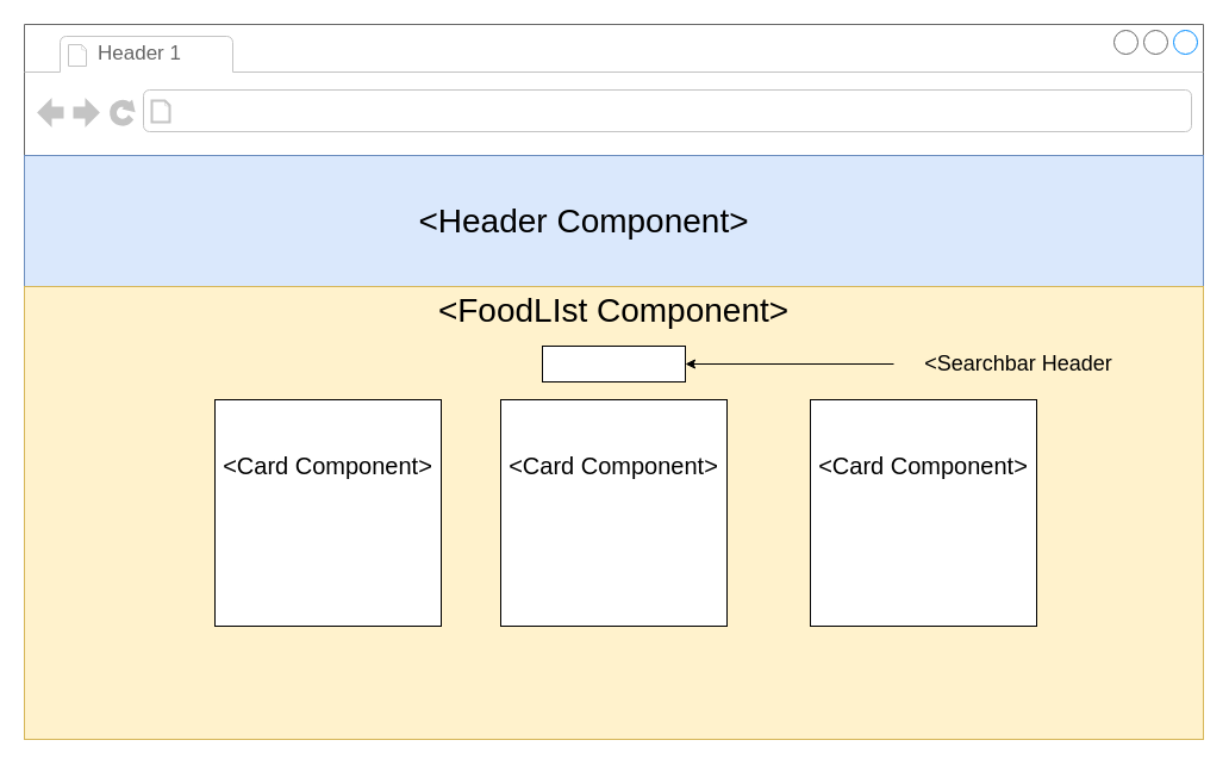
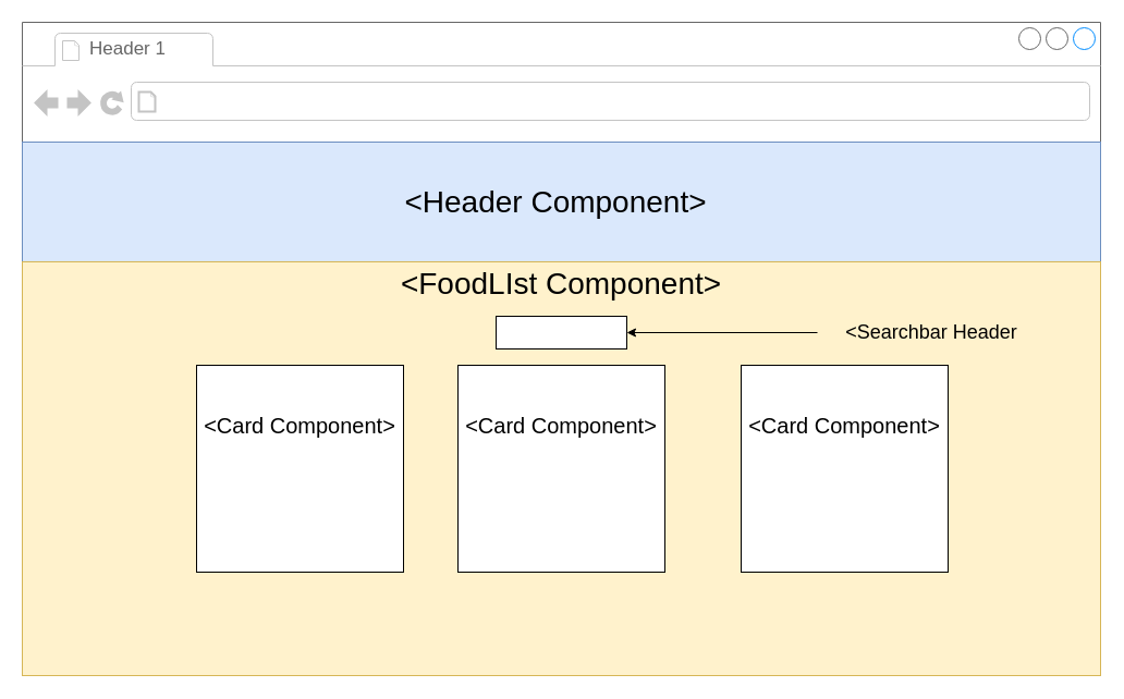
  <mxCell id="0" />
  <mxCell id="1" parent="0" />
  <mxCell id="2" value="" style="strokeWidth=1;shadow=0;dashed=0;align=center;html=1;shape=mxgraph.mockup.containers.browserWindow;rSize=0;strokeColor=#666666;strokeColor2=#008cff;strokeColor3=#c4c4c4;mainText=,;recursiveResize=0;" vertex="1" parent="1"><mxGeometry x="20" y="20" width="990" height="600" as="geometry" /></mxCell>
  <mxCell id="3" value="Header 1" style="strokeWidth=1;shadow=0;dashed=0;align=center;html=1;shape=mxgraph.mockup.containers.anchor;fontSize=17;fontColor=#666666;align=left;" vertex="1" parent="2"><mxGeometry x="60" y="12" width="110" height="26" as="geometry" /></mxCell>
  <mxCell id="4" value="" style="strokeWidth=1;shadow=0;dashed=0;align=center;html=1;shape=mxgraph.mockup.containers.anchor;rSize=0;fontSize=17;fontColor=#666666;align=left;" vertex="1" parent="2"><mxGeometry x="130" y="60" width="250" height="26" as="geometry" /></mxCell>
  <mxCell id="5" value="" style="rounded=0;whiteSpace=wrap;html=1;fillColor=#dae8fc;strokeColor=#6c8ebf;" vertex="1" parent="2"><mxGeometry y="110" width="990" height="110" as="geometry" /></mxCell>
- <mxCell id="6" value="&lt;span style=&quot;font-size: 28px&quot;&gt;&amp;lt;Header Component&amp;gt;&lt;/span&gt;" style="text;html=1;strokeColor=none;fillColor=none;align=center;verticalAlign=middle;whiteSpace=wrap;rounded=0;" vertex="1" parent="2"><mxGeometry x="280" y="145" width="380" height="40" as="geometry" /></mxCell>
+ <mxCell id="6" value="&lt;span style=&quot;font-size: 28px&quot;&gt;&amp;lt;Header Component&amp;gt;&lt;/span&gt;" style="text;html=1;strokeColor=none;fillColor=none;align=center;verticalAlign=middle;whiteSpace=wrap;rounded=0;" vertex="1" parent="2"><mxGeometry x="300" y="145" width="380" height="40" as="geometry" /></mxCell>
  <mxCell id="7" value="" style="rounded=0;whiteSpace=wrap;html=1;fillColor=#fff2cc;strokeColor=#d6b656;" vertex="1" parent="2"><mxGeometry y="220" width="990" height="380" as="geometry" /></mxCell>
  <mxCell id="8" value="&lt;font style=&quot;font-size: 28px&quot;&gt;&amp;lt;FoodLIst Component&amp;gt;&lt;/font&gt;" style="text;html=1;strokeColor=none;fillColor=none;align=center;verticalAlign=middle;whiteSpace=wrap;rounded=0;" vertex="1" parent="2"><mxGeometry x="250" y="230" width="490" height="20" as="geometry" /></mxCell>
  <mxCell id="9" value="&lt;font style=&quot;font-size: 20px&quot;&gt;&amp;lt;Card Component&amp;gt;&lt;/font&gt;" style="text;html=1;strokeColor=none;fillColor=none;align=center;verticalAlign=middle;whiteSpace=wrap;rounded=0;" vertex="1" parent="2"><mxGeometry x="150" y="320" width="210" height="80" as="geometry" /></mxCell>
  <mxCell id="10" value="" style="whiteSpace=wrap;html=1;aspect=fixed;" vertex="1" parent="2"><mxGeometry x="160" y="315" width="190" height="190" as="geometry" /></mxCell>
  <mxCell id="11" value="" style="whiteSpace=wrap;html=1;aspect=fixed;" vertex="1" parent="2"><mxGeometry x="400" y="315" width="190" height="190" as="geometry" /></mxCell>
  <mxCell id="12" value="" style="whiteSpace=wrap;html=1;aspect=fixed;" vertex="1" parent="2"><mxGeometry x="660" y="315" width="190" height="190" as="geometry" /></mxCell>
  <mxCell id="13" value="&lt;font style=&quot;font-size: 20px&quot;&gt;&amp;lt;Card Component&amp;gt;&lt;/font&gt;" style="text;html=1;strokeColor=none;fillColor=none;align=center;verticalAlign=middle;whiteSpace=wrap;rounded=0;" vertex="1" parent="2"><mxGeometry x="390" y="330" width="210" height="80" as="geometry" /></mxCell>
  <mxCell id="14" value="&lt;font style=&quot;font-size: 20px&quot;&gt;&amp;lt;Card Component&amp;gt;&lt;/font&gt;" style="text;html=1;strokeColor=none;fillColor=none;align=center;verticalAlign=middle;whiteSpace=wrap;rounded=0;" vertex="1" parent="2"><mxGeometry x="150" y="330" width="210" height="80" as="geometry" /></mxCell>
  <mxCell id="15" value="" style="rounded=0;whiteSpace=wrap;html=1;" vertex="1" parent="2"><mxGeometry x="435" y="270" width="120" height="30" as="geometry" /></mxCell>
  <mxCell id="16" style="edgeStyle=orthogonalEdgeStyle;rounded=0;orthogonalLoop=1;jettySize=auto;html=1;entryX=1;entryY=0.5;entryDx=0;entryDy=0;" edge="1" parent="2" source="17" target="15"><mxGeometry relative="1" as="geometry" /></mxCell>
  <mxCell id="17" value="&lt;font style=&quot;font-size: 18px&quot;&gt;&amp;lt;Searchbar Header&lt;/font&gt;" style="text;html=1;strokeColor=none;fillColor=none;align=center;verticalAlign=middle;whiteSpace=wrap;rounded=0;" vertex="1" parent="2"><mxGeometry x="730" y="275" width="210" height="20" as="geometry" /></mxCell>
  <mxCell id="18" value="&lt;font style=&quot;font-size: 20px&quot;&gt;&amp;lt;Card Component&amp;gt;&lt;/font&gt;" style="text;html=1;strokeColor=none;fillColor=none;align=center;verticalAlign=middle;whiteSpace=wrap;rounded=0;" vertex="1" parent="2"><mxGeometry x="650" y="330" width="210" height="80" as="geometry" /></mxCell>
